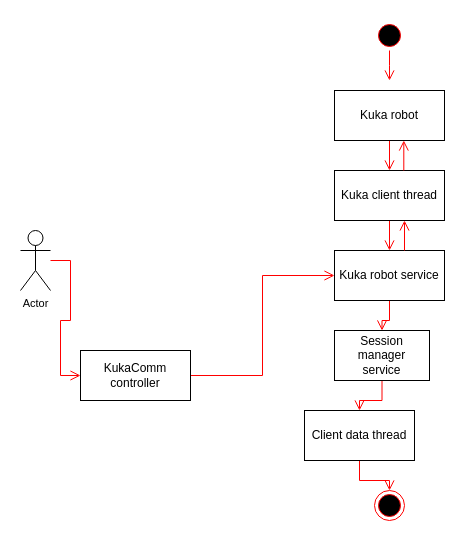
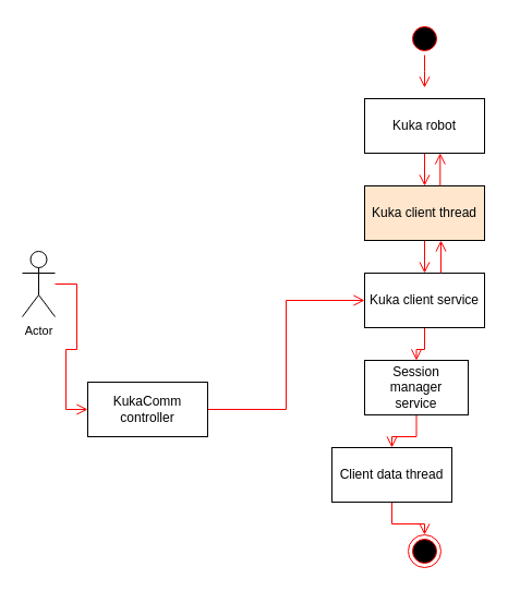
  <mxCell id="0" />
  <mxCell id="1" parent="0" />
  <mxCell id="2" value="" style="ellipse;html=1;shape=startState;fillColor=#000000;strokeColor=#ff0000;" vertex="1" parent="1"><mxGeometry x="374" y="20" width="30" height="30" as="geometry" /></mxCell>
  <mxCell id="3" value="" style="edgeStyle=orthogonalEdgeStyle;html=1;verticalAlign=bottom;endArrow=open;endSize=8;strokeColor=#ff0000;rounded=0;" edge="1" source="2" parent="1"><mxGeometry relative="1" as="geometry"><mxPoint x="389" y="80" as="targetPoint" /></mxGeometry></mxCell>
  <mxCell id="4" style="edgeStyle=orthogonalEdgeStyle;shape=connector;rounded=0;orthogonalLoop=1;jettySize=auto;html=1;entryX=0.5;entryY=0;entryDx=0;entryDy=0;labelBackgroundColor=default;strokeColor=#ff0000;align=center;verticalAlign=bottom;fontFamily=Helvetica;fontSize=11;fontColor=default;endArrow=open;endSize=8;" edge="1" parent="1" source="5" target="7"><mxGeometry relative="1" as="geometry" /></mxCell>
  <mxCell id="5" value="Kuka robot" style="html=1;whiteSpace=wrap;" vertex="1" parent="1"><mxGeometry x="334" y="90" width="110" height="50" as="geometry" /></mxCell>
  <mxCell id="6" style="edgeStyle=orthogonalEdgeStyle;shape=connector;rounded=0;orthogonalLoop=1;jettySize=auto;html=1;entryX=0.5;entryY=0;entryDx=0;entryDy=0;labelBackgroundColor=default;strokeColor=#ff0000;align=center;verticalAlign=bottom;fontFamily=Helvetica;fontSize=11;fontColor=default;endArrow=open;endSize=8;" edge="1" parent="1" source="7" target="9"><mxGeometry relative="1" as="geometry" /></mxCell>
- <mxCell id="7" value="Kuka client thread" style="html=1;whiteSpace=wrap;" vertex="1" parent="1"><mxGeometry x="334" y="170" width="110" height="50" as="geometry" /></mxCell>
+ <mxCell id="7" value="Kuka client thread" style="html=1;whiteSpace=wrap;fillColor=#ffe6cc;" vertex="1" parent="1"><mxGeometry x="334" y="170" width="110" height="50" as="geometry" /></mxCell>
  <mxCell id="8" style="edgeStyle=orthogonalEdgeStyle;shape=connector;rounded=0;orthogonalLoop=1;jettySize=auto;html=1;entryX=0.5;entryY=0;entryDx=0;entryDy=0;labelBackgroundColor=default;strokeColor=#ff0000;align=center;verticalAlign=bottom;fontFamily=Helvetica;fontSize=11;fontColor=default;endArrow=open;endSize=8;" edge="1" parent="1" source="9" target="11"><mxGeometry relative="1" as="geometry" /></mxCell>
- <mxCell id="9" value="Kuka robot service" style="html=1;whiteSpace=wrap;" vertex="1" parent="1"><mxGeometry x="334" y="250" width="110" height="50" as="geometry" /></mxCell>
+ <mxCell id="9" value="Kuka client service" style="html=1;whiteSpace=wrap;" vertex="1" parent="1"><mxGeometry x="334" y="250" width="110" height="50" as="geometry" /></mxCell>
  <mxCell id="10" style="edgeStyle=orthogonalEdgeStyle;shape=connector;rounded=0;orthogonalLoop=1;jettySize=auto;html=1;entryX=0.5;entryY=0;entryDx=0;entryDy=0;labelBackgroundColor=default;strokeColor=#ff0000;align=center;verticalAlign=bottom;fontFamily=Helvetica;fontSize=11;fontColor=default;endArrow=open;endSize=8;" edge="1" parent="1" source="11" target="13"><mxGeometry relative="1" as="geometry" /></mxCell>
  <mxCell id="11" value="Session manager&lt;br&gt;service" style="html=1;whiteSpace=wrap;" vertex="1" parent="1"><mxGeometry x="334" y="330" width="95" height="50" as="geometry" /></mxCell>
  <mxCell id="12" style="edgeStyle=orthogonalEdgeStyle;shape=connector;rounded=0;orthogonalLoop=1;jettySize=auto;html=1;entryX=0.5;entryY=0;entryDx=0;entryDy=0;labelBackgroundColor=default;strokeColor=#ff0000;align=center;verticalAlign=bottom;fontFamily=Helvetica;fontSize=11;fontColor=default;endArrow=open;endSize=8;" edge="1" parent="1" source="13" target="18"><mxGeometry relative="1" as="geometry" /></mxCell>
  <mxCell id="13" value="Client data thread" style="html=1;whiteSpace=wrap;" vertex="1" parent="1"><mxGeometry x="304" y="410" width="110" height="50" as="geometry" /></mxCell>
  <mxCell id="14" style="edgeStyle=orthogonalEdgeStyle;shape=connector;rounded=0;orthogonalLoop=1;jettySize=auto;html=1;entryX=0;entryY=0.5;entryDx=0;entryDy=0;labelBackgroundColor=default;strokeColor=#ff0000;align=center;verticalAlign=bottom;fontFamily=Helvetica;fontSize=11;fontColor=default;endArrow=open;endSize=8;" edge="1" parent="1" source="15" target="17"><mxGeometry relative="1" as="geometry" /></mxCell>
  <mxCell id="15" value="Actor" style="shape=umlActor;verticalLabelPosition=bottom;verticalAlign=top;html=1;fontFamily=Helvetica;fontSize=11;fontColor=default;" vertex="1" parent="1"><mxGeometry x="20" y="230" width="30" height="60" as="geometry" /></mxCell>
  <mxCell id="16" style="edgeStyle=orthogonalEdgeStyle;shape=connector;rounded=0;orthogonalLoop=1;jettySize=auto;html=1;entryX=0;entryY=0.5;entryDx=0;entryDy=0;labelBackgroundColor=default;strokeColor=#ff0000;align=center;verticalAlign=bottom;fontFamily=Helvetica;fontSize=11;fontColor=default;endArrow=open;endSize=8;" edge="1" parent="1" source="17" target="9"><mxGeometry relative="1" as="geometry" /></mxCell>
  <mxCell id="17" value="KukaComm controller" style="html=1;whiteSpace=wrap;" vertex="1" parent="1"><mxGeometry x="80" y="350" width="110" height="50" as="geometry" /></mxCell>
  <mxCell id="18" value="" style="ellipse;html=1;shape=endState;fillColor=#000000;strokeColor=#ff0000;fontFamily=Helvetica;fontSize=11;fontColor=default;" vertex="1" parent="1"><mxGeometry x="374" y="490" width="30" height="30" as="geometry" /></mxCell>
  <mxCell id="19" style="edgeStyle=orthogonalEdgeStyle;shape=connector;rounded=0;orthogonalLoop=1;jettySize=auto;html=1;entryX=0.5;entryY=0;entryDx=0;entryDy=0;labelBackgroundColor=default;strokeColor=#ff0000;align=center;verticalAlign=bottom;fontFamily=Helvetica;fontSize=11;fontColor=default;endArrow=open;endSize=8;" edge="1" parent="1"><mxGeometry relative="1" as="geometry"><mxPoint x="403.31" y="170" as="sourcePoint" /><mxPoint x="403.31" y="140" as="targetPoint" /></mxGeometry></mxCell>
  <mxCell id="20" style="edgeStyle=orthogonalEdgeStyle;shape=connector;rounded=0;orthogonalLoop=1;jettySize=auto;html=1;entryX=0.5;entryY=0;entryDx=0;entryDy=0;labelBackgroundColor=default;strokeColor=#ff0000;align=center;verticalAlign=bottom;fontFamily=Helvetica;fontSize=11;fontColor=default;endArrow=open;endSize=8;" edge="1" parent="1"><mxGeometry relative="1" as="geometry"><mxPoint x="404" y="250" as="sourcePoint" /><mxPoint x="404" y="220" as="targetPoint" /></mxGeometry></mxCell>
